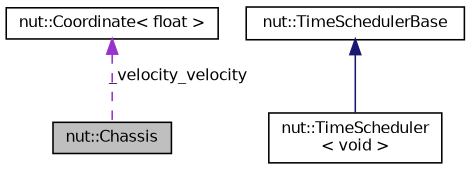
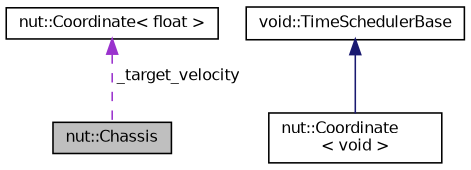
  digraph {
    node [color=black fillcolor=white fontname=Helvetica fontsize=10 shape=record style=filled]
    edge [dir=back fontname=Helvetica fontsize=10 labelfontname=Helvetica labelfontsize=10]
    n1 [fillcolor=grey75 fontcolor=black height=0.2 label="nut::Chassis" width=0.4]
-   n2 [height=0.2 label="nut::TimeScheduler\l\< void \>" width=0.4]
-   n3 [height=0.2 label="nut::TimeSchedulerBase" width=0.4]
+   n2 [height=0.2 label="nut::Coordinate\l\< void \>" width=0.4]
+   n3 [height=0.2 label="void::TimeSchedulerBase" width=0.4]
    n4 [height=0.2 label="nut::Coordinate\< float \>" width=0.4]
    n3 -> n2 [color=midnightblue style=solid]
-   n4 -> n1 [color=darkorchid3 label=" _velocity_velocity" style=dashed]
+   n4 -> n1 [color=darkorchid3 label=" _target_velocity" style=dashed]
  }
